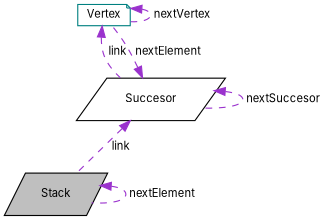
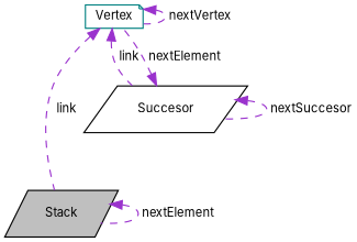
  digraph {
    fontname=Inter
    node [color=black fontname=Inter fontsize=10 shape=parallelogram]
    edge [color=darkorchid3 dir=back fontname=Inter fontsize=10 labelfontname=Helvetica labelfontsize=10 style=dashed]
    n1 [fillcolor=grey75 fontcolor=black height=0.2 label=Stack style=filled width=0.4]
    n2 [color=teal height=0.2 label=Vertex shape=note width=0.4]
    n3 [height=0.2 label=Succesor width=0.4]
    n1 -> n1 [label=" nextElement"]
-   n3 -> n1 [label=" link"]
+   n2 -> n1 [label=" link"]
    n2 -> n2 [label=" nextVertex"]
    n2 -> n3 [label=" link"]
    n3 -> n2 [label=" nextElement"]
    n3 -> n3 [label=" nextSuccesor"]
  }
